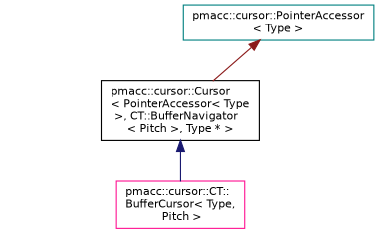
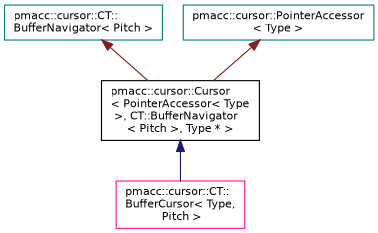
  digraph {
    rankdir=TB
    node [color=teal fillcolor=white fontname=Helvetica fontsize=10 shape=record style=filled]
    edge [color=firebrick4 dir=back fontname=Helvetica fontsize=10 labelfontname=Helvetica labelfontsize=10 style=solid]
+   n1 [height=0.2 label="pmacc::cursor::CT::\lBufferNavigator\< Pitch \>" width=0.4]
    n2 [color=black height=0.2 label="pmacc::cursor::Cursor\l\< PointerAccessor\< Type\l \>, CT::BufferNavigator\l\< Pitch \>, Type * \>" width=0.4]
    n3 [color=deeppink height=0.2 label="pmacc::cursor::CT::\lBufferCursor\< Type,\l Pitch \>" width=0.4]
    n4 [height=0.2 label="pmacc::cursor::PointerAccessor\l\< Type \>" width=0.4]
+   n1 -> n2
    n2 -> n3 [color=midnightblue]
    n4 -> n2
  }
